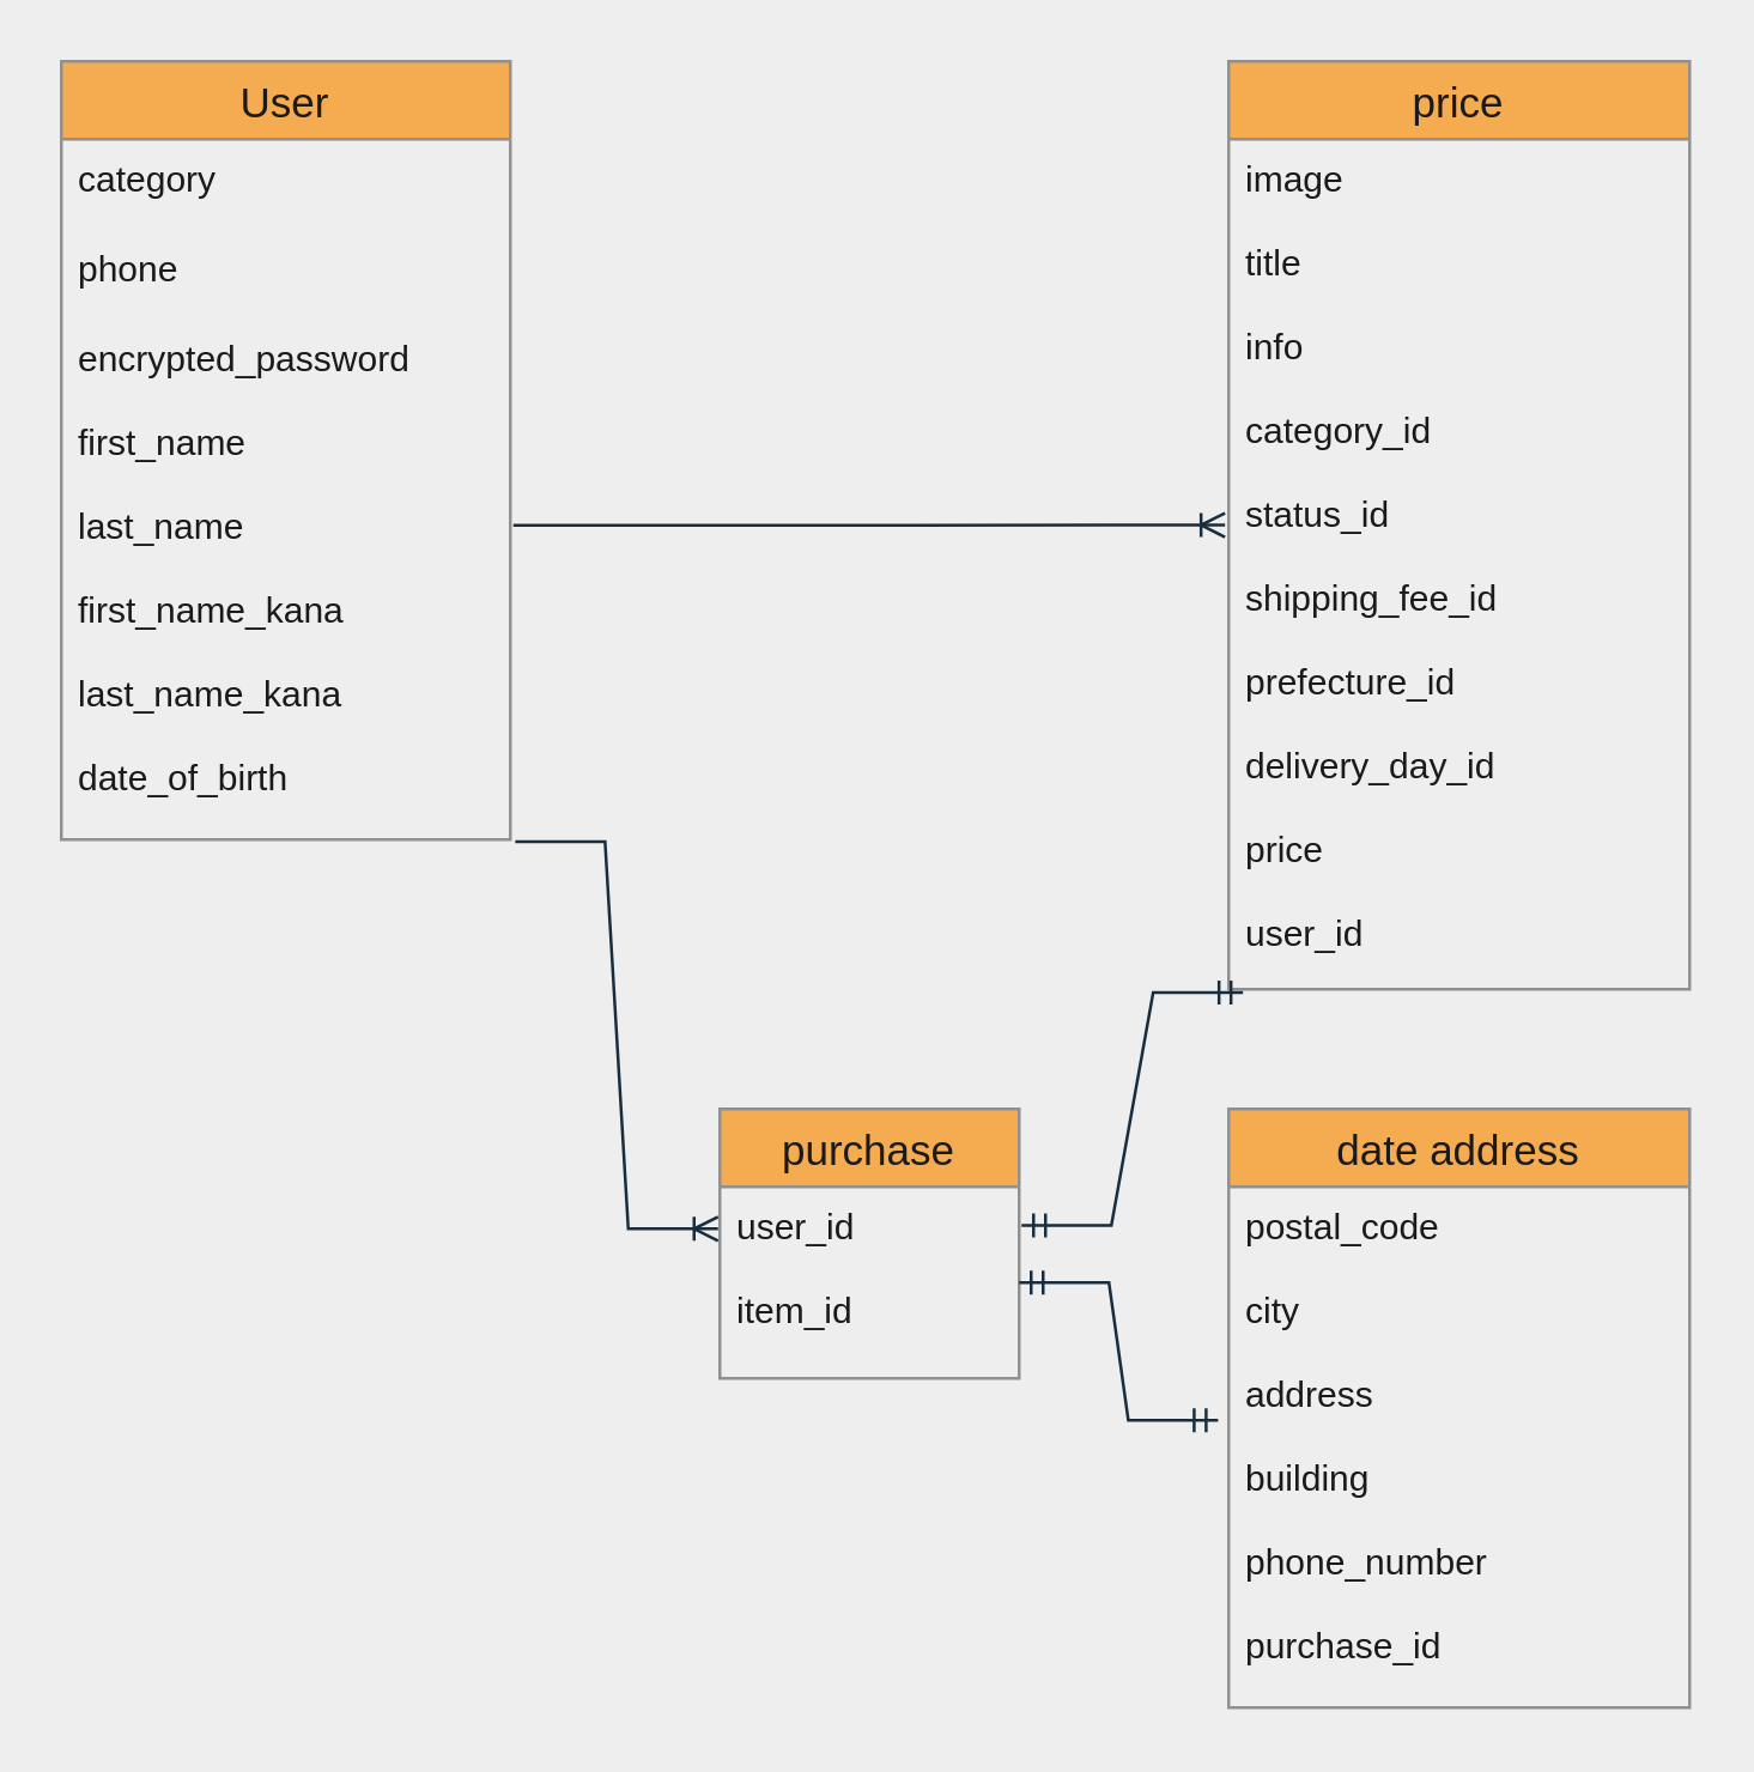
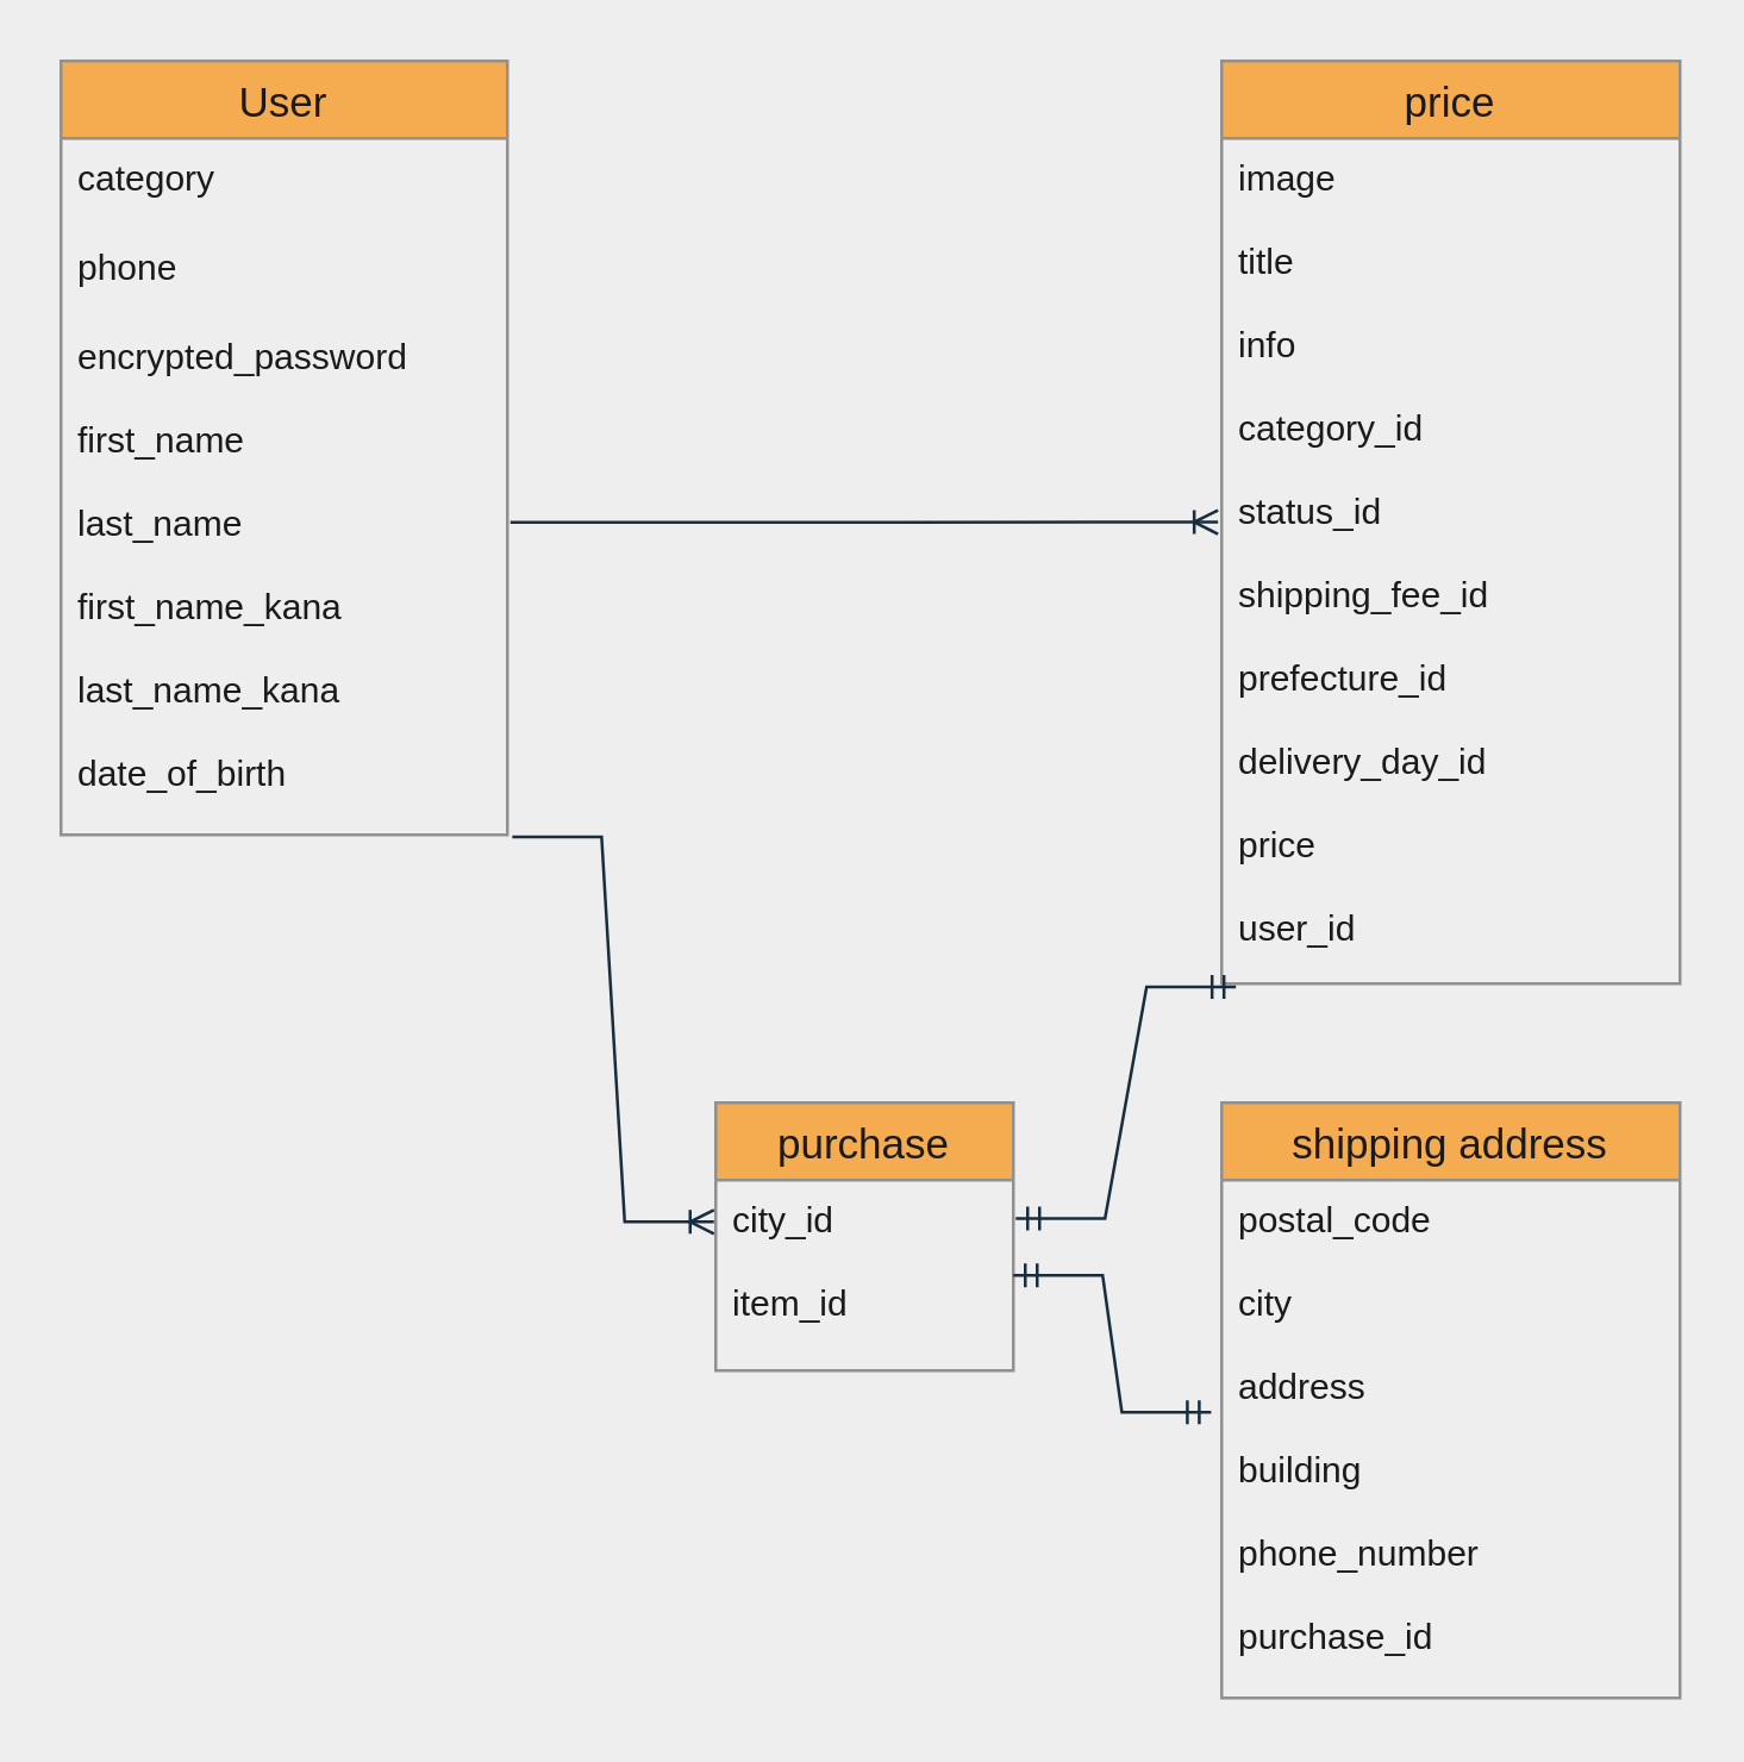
  <mxCell id="0" />
  <mxCell id="1" parent="0" />
  <mxCell id="2" value="User" style="swimlane;fontStyle=0;childLayout=stackLayout;horizontal=1;startSize=26;horizontalStack=0;resizeParent=1;resizeParentMax=0;resizeLast=0;collapsible=1;marginBottom=0;align=center;fontSize=14;fillColor=#F5AB50;strokeColor=#909090;fontColor=#1A1A1A;" parent="1" vertex="1"><mxGeometry x="20" y="20" width="150" height="260" as="geometry"><mxRectangle x="40" y="40" width="60" height="26" as="alternateBounds" /></mxGeometry></mxCell>
  <mxCell id="3" value="category&#10;" style="text;strokeColor=none;fillColor=none;spacingLeft=4;spacingRight=4;overflow=hidden;rotatable=0;points=[[0,0.5],[1,0.5]];portConstraint=eastwest;fontSize=12;fontColor=#1A1A1A;" parent="2" vertex="1"><mxGeometry y="26" width="150" height="30" as="geometry" /></mxCell>
  <mxCell id="4" value="phone" style="text;strokeColor=none;fillColor=none;spacingLeft=4;spacingRight=4;overflow=hidden;rotatable=0;points=[[0,0.5],[1,0.5]];portConstraint=eastwest;fontSize=12;fontColor=#1A1A1A;" parent="2" vertex="1"><mxGeometry y="56" width="150" height="30" as="geometry" /></mxCell>
  <mxCell id="5" value="encrypted_password&#10;&#10;first_name&#10;&#10;last_name&#10;&#10;first_name_kana&#10;&#10;last_name_kana&#10;&#10;date_of_birth" style="text;strokeColor=none;fillColor=none;spacingLeft=4;spacingRight=4;overflow=hidden;rotatable=0;points=[[0,0.5],[1,0.5]];portConstraint=eastwest;fontSize=12;fontColor=#1A1A1A;" parent="2" vertex="1"><mxGeometry y="86" width="150" height="174" as="geometry" /></mxCell>
  <mxCell id="6" value="price" style="swimlane;fontStyle=0;childLayout=stackLayout;horizontal=1;startSize=26;horizontalStack=0;resizeParent=1;resizeParentMax=0;resizeLast=0;collapsible=1;marginBottom=0;align=center;fontSize=14;fillColor=#F5AB50;strokeColor=#909090;fontColor=#1A1A1A;" parent="1" vertex="1"><mxGeometry x="410" y="20" width="154" height="310" as="geometry"><mxRectangle x="330" y="40" width="70" height="26" as="alternateBounds" /></mxGeometry></mxCell>
  <mxCell id="7" value="image&#10;&#10;title&#10;&#10;info&#10;&#10;category_id&#10;&#10;status_id&#10;&#10;shipping_fee_id&#10;&#10;prefecture_id&#10;&#10;delivery_day_id&#10;&#10;price&#10;&#10;user_id" style="text;strokeColor=none;fillColor=none;spacingLeft=4;spacingRight=4;overflow=hidden;rotatable=0;points=[[0,0.5],[1,0.5]];portConstraint=eastwest;fontSize=12;fontColor=#1A1A1A;" parent="6" vertex="1"><mxGeometry y="26" width="154" height="284" as="geometry" /></mxCell>
  <mxCell id="8" value="" style="edgeStyle=entityRelationEdgeStyle;fontSize=12;html=1;endArrow=ERoneToMany;strokeColor=#182E3E;fontColor=#1A1A1A;labelBackgroundColor=#EEEEEE;entryX=-0.008;entryY=0.454;entryDx=0;entryDy=0;entryPerimeter=0;" parent="1" target="7" edge="1"><mxGeometry width="100" height="100" relative="1" as="geometry"><mxPoint x="171" y="175" as="sourcePoint" /><mxPoint x="400" y="152" as="targetPoint" /></mxGeometry></mxCell>
  <mxCell id="9" value="purchase" style="swimlane;fontStyle=0;childLayout=stackLayout;horizontal=1;startSize=26;horizontalStack=0;resizeParent=1;resizeParentMax=0;resizeLast=0;collapsible=1;marginBottom=0;align=center;fontSize=14;fillColor=#F5AB50;strokeColor=#909090;fontColor=#1A1A1A;" parent="1" vertex="1"><mxGeometry x="240" y="370" width="100" height="90" as="geometry"><mxRectangle x="160" y="180" width="70" height="26" as="alternateBounds" /></mxGeometry></mxCell>
- <mxCell id="10" value="user_id&#10;&#10;item_id" style="text;strokeColor=none;fillColor=none;spacingLeft=4;spacingRight=4;overflow=hidden;rotatable=0;points=[[0,0.5],[1,0.5]];portConstraint=eastwest;fontSize=12;fontColor=#1A1A1A;" parent="9" vertex="1"><mxGeometry y="26" width="100" height="64" as="geometry" /></mxCell>
+ <mxCell id="10" value="city_id&#10;&#10;item_id" style="text;strokeColor=none;fillColor=none;spacingLeft=4;spacingRight=4;overflow=hidden;rotatable=0;points=[[0,0.5],[1,0.5]];portConstraint=eastwest;fontSize=12;fontColor=#1A1A1A;" parent="9" vertex="1"><mxGeometry y="26" width="100" height="64" as="geometry" /></mxCell>
  <mxCell id="11" value="" style="edgeStyle=entityRelationEdgeStyle;fontSize=12;html=1;endArrow=ERoneToMany;entryX=-0.006;entryY=0.219;entryDx=0;entryDy=0;entryPerimeter=0;rounded=0;exitX=1.011;exitY=1.004;exitDx=0;exitDy=0;exitPerimeter=0;strokeColor=#182E3E;fontColor=#1A1A1A;labelBackgroundColor=#EEEEEE;" parent="1" source="5" target="10" edge="1"><mxGeometry width="100" height="100" relative="1" as="geometry"><mxPoint x="250" y="370" as="sourcePoint" /><mxPoint x="170" y="90" as="targetPoint" /></mxGeometry></mxCell>
  <mxCell id="12" value="" style="edgeStyle=entityRelationEdgeStyle;fontSize=12;html=1;endArrow=ERmandOne;startArrow=ERmandOne;rounded=0;exitX=0.031;exitY=1.004;exitDx=0;exitDy=0;exitPerimeter=0;entryX=1.008;entryY=0.202;entryDx=0;entryDy=0;entryPerimeter=0;strokeColor=#182E3E;fontColor=#1A1A1A;labelBackgroundColor=#EEEEEE;" parent="1" source="7" target="10" edge="1"><mxGeometry width="100" height="100" relative="1" as="geometry"><mxPoint x="500" y="300" as="sourcePoint" /><mxPoint x="170" y="90" as="targetPoint" /></mxGeometry></mxCell>
- <mxCell id="13" value="date address" style="swimlane;fontStyle=0;childLayout=stackLayout;horizontal=1;startSize=26;horizontalStack=0;resizeParent=1;resizeParentMax=0;resizeLast=0;collapsible=1;marginBottom=0;align=center;fontSize=14;fillColor=#F5AB50;strokeColor=#909090;fontColor=#1A1A1A;" parent="1" vertex="1"><mxGeometry x="410" y="370" width="154" height="200" as="geometry"><mxRectangle x="160" y="180" width="70" height="26" as="alternateBounds" /></mxGeometry></mxCell>
+ <mxCell id="13" value="shipping address" style="swimlane;fontStyle=0;childLayout=stackLayout;horizontal=1;startSize=26;horizontalStack=0;resizeParent=1;resizeParentMax=0;resizeLast=0;collapsible=1;marginBottom=0;align=center;fontSize=14;fillColor=#F5AB50;strokeColor=#909090;fontColor=#1A1A1A;" parent="1" vertex="1"><mxGeometry x="410" y="370" width="154" height="200" as="geometry"><mxRectangle x="160" y="180" width="70" height="26" as="alternateBounds" /></mxGeometry></mxCell>
  <mxCell id="14" value="postal_code&#10;&#10;city&#10;&#10;address&#10;&#10;building&#10;&#10;phone_number&#10;&#10;purchase_id" style="text;strokeColor=none;fillColor=none;spacingLeft=4;spacingRight=4;overflow=hidden;rotatable=0;points=[[0,0.5],[1,0.5]];portConstraint=eastwest;fontSize=12;fontColor=#1A1A1A;" parent="13" vertex="1"><mxGeometry y="26" width="154" height="174" as="geometry" /></mxCell>
  <mxCell id="15" value="" style="edgeStyle=entityRelationEdgeStyle;fontSize=12;html=1;endArrow=ERmandOne;startArrow=ERmandOne;entryX=-0.023;entryY=0.448;entryDx=0;entryDy=0;exitX=1;exitY=0.5;exitDx=0;exitDy=0;rounded=0;strokeColor=#182E3E;fontColor=#1A1A1A;labelBackgroundColor=#EEEEEE;entryPerimeter=0;" parent="1" source="10" target="14" edge="1"><mxGeometry width="100" height="100" relative="1" as="geometry"><mxPoint x="250" y="320" as="sourcePoint" /><mxPoint x="350" y="220" as="targetPoint" /></mxGeometry></mxCell>
